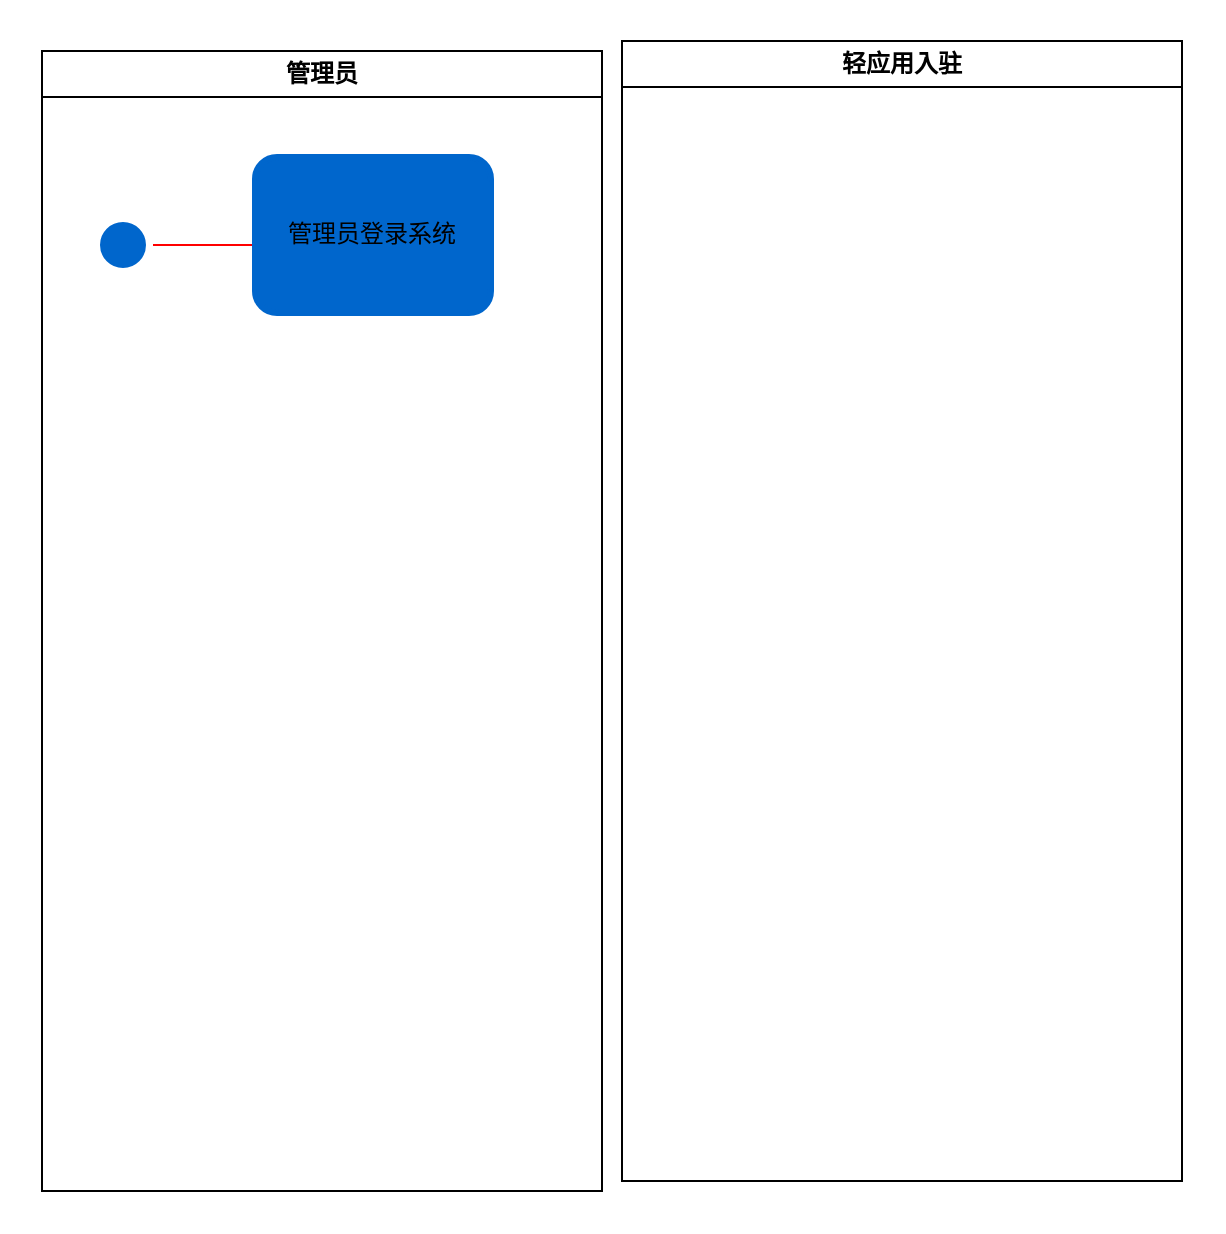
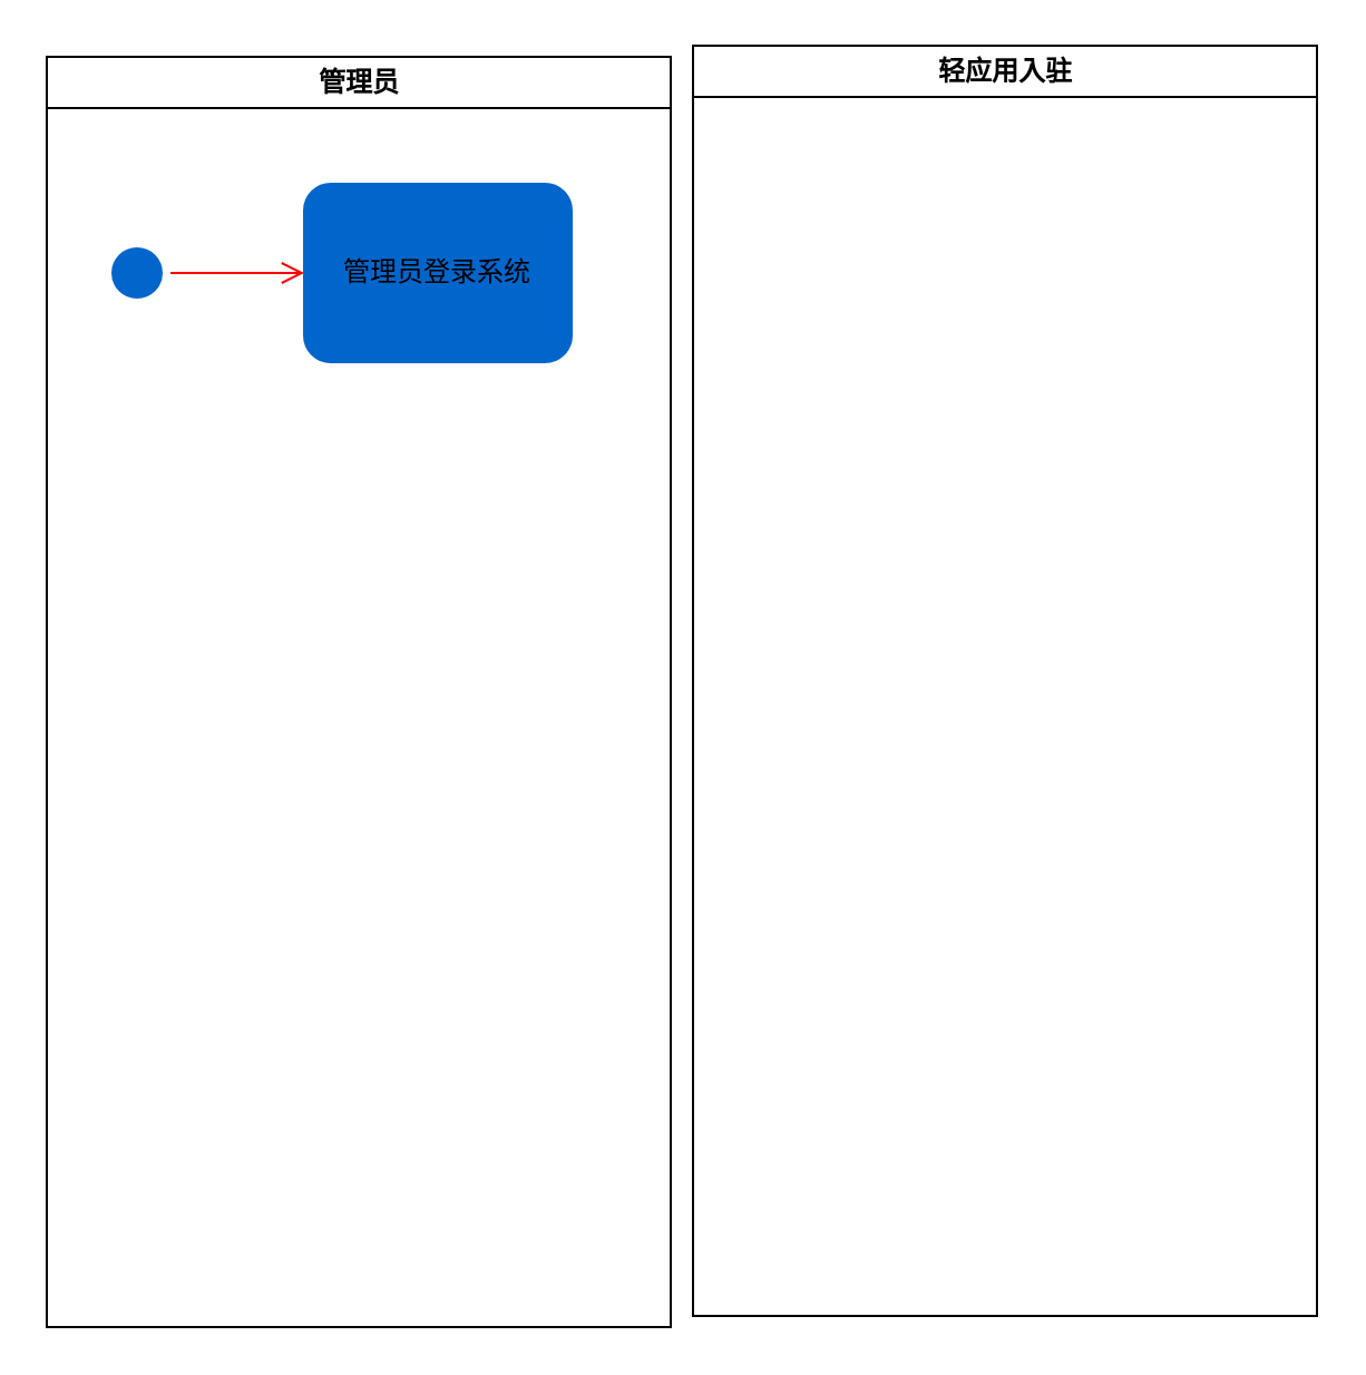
  <mxCell id="0" />
  <mxCell id="1" parent="0" />
  <mxCell id="2" value="管理员" style="swimlane;whiteSpace=wrap" parent="1" vertex="1"><mxGeometry x="20.5" y="25" width="280" height="570" as="geometry" /></mxCell>
  <mxCell id="3" value="" style="ellipse;html=1;shape=startState;fillColor=#0066CC;strokeColor=#0066CC;" vertex="1" parent="2"><mxGeometry x="25.5" y="82" width="30" height="30" as="geometry" /></mxCell>
  <mxCell id="4" value="" style="edgeStyle=orthogonalEdgeStyle;html=1;verticalAlign=bottom;endArrow=open;endSize=8;strokeColor=#ff0000;" edge="1" source="3" parent="2"><mxGeometry relative="1" as="geometry"><mxPoint x="115.5" y="97" as="targetPoint" /></mxGeometry></mxCell>
- <mxCell id="5" value="管理员登录系统" style="shape=ext;double=1;rounded=1;whiteSpace=wrap;html=1;strokeColor=#0066CC;fillColor=#0066CC;" vertex="1" parent="2"><mxGeometry x="105.5" y="52" width="120" height="80" as="geometry" /></mxCell>
+ <mxCell id="5" value="管理员登录系统" style="shape=ext;double=1;rounded=1;whiteSpace=wrap;html=1;strokeColor=#0066CC;fillColor=#0066CC;" vertex="1" parent="2"><mxGeometry x="115.5" y="57" width="120" height="80" as="geometry" /></mxCell>
  <mxCell id="6" value="轻应用入驻" style="swimlane;whiteSpace=wrap" parent="1" vertex="1"><mxGeometry x="310.5" y="20" width="280" height="570" as="geometry" /></mxCell>
